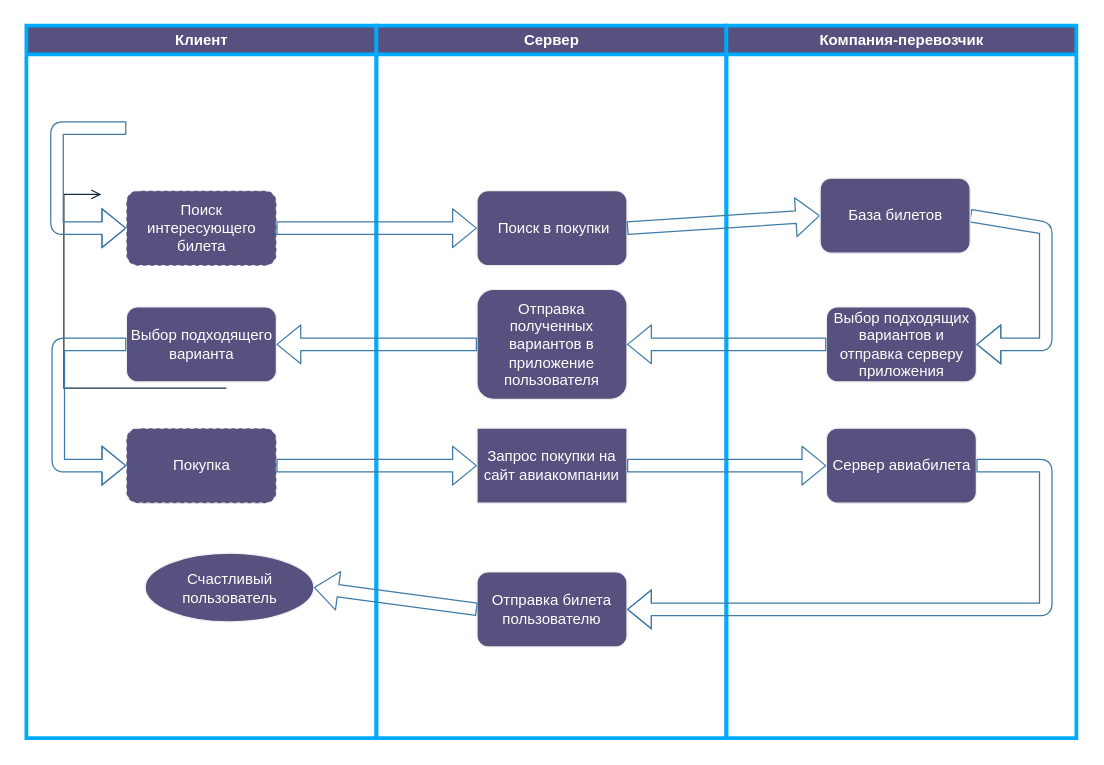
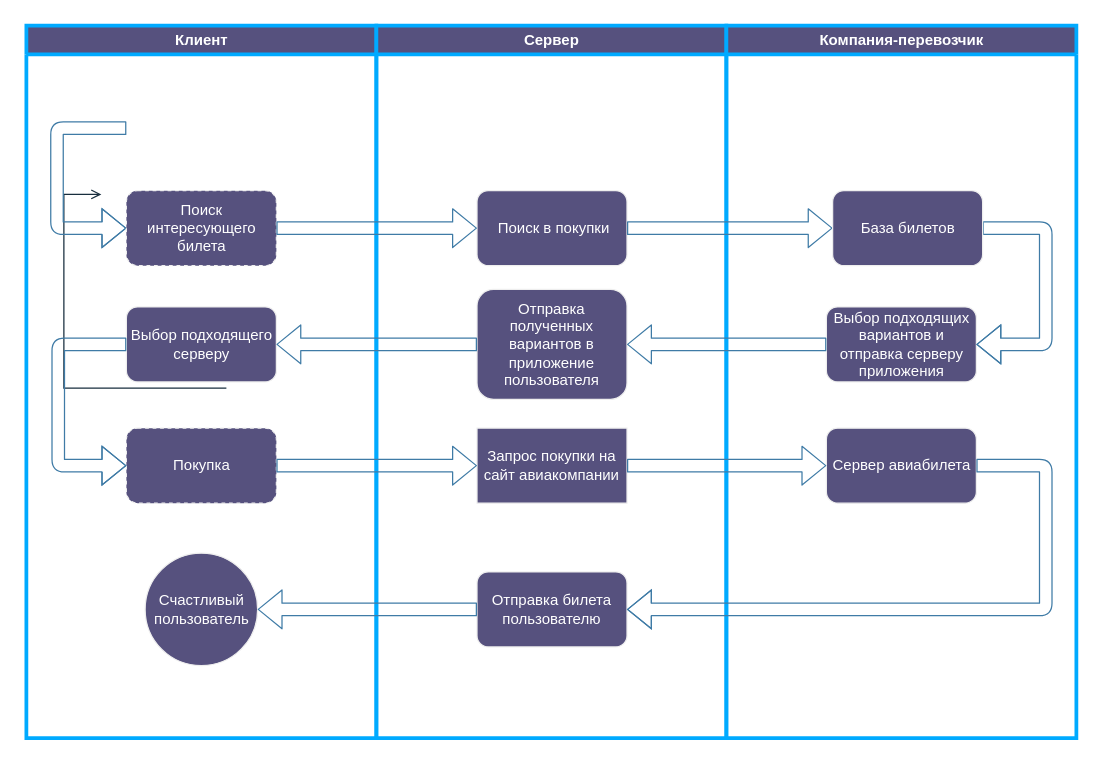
  <mxCell id="0" />
  <mxCell id="1" parent="0" />
  <mxCell id="2" value="Клиент" style="swimlane;whiteSpace=wrap;labelBackgroundColor=none;fillColor=#56517E;strokeColor=#00aaff;fontColor=#FFFFFF;strokeWidth=3;" parent="1" vertex="1"><mxGeometry x="20.5" y="20" width="280" height="570" as="geometry" /></mxCell>
  <mxCell id="3" value="" style="edgeStyle=elbowEdgeStyle;elbow=horizontal;strokeColor=#182E3E;endArrow=open;endFill=1;rounded=0;labelBackgroundColor=none;fontColor=default;" parent="2" edge="1"><mxGeometry width="100" height="100" relative="1" as="geometry"><mxPoint x="160" y="290" as="sourcePoint" /><mxPoint x="60" y="135" as="targetPoint" /><Array as="points"><mxPoint x="30" y="250" /></Array></mxGeometry></mxCell>
  <mxCell id="4" value="" style="shape=flexArrow;endArrow=block;html=1;rounded=1;entryX=0;entryY=0.5;entryDx=0;entryDy=0;endFill=0;labelBackgroundColor=none;strokeColor=#3f7ba6;fontColor=default;strokeWidth=1;shadow=0;flowAnimation=0;" edge="1" parent="2" target="16"><mxGeometry width="50" height="50" relative="1" as="geometry"><mxPoint x="80" y="82" as="sourcePoint" /><mxPoint x="80" y="182" as="targetPoint" /><Array as="points"><mxPoint x="24.5" y="82" /><mxPoint x="24.5" y="162" /></Array></mxGeometry></mxCell>
- <mxCell id="5" value="Выбор подходящего варианта" style="rounded=1;whiteSpace=wrap;html=1;labelBackgroundColor=none;fillColor=#56517E;strokeColor=#EEEEEE;fontColor=#FFFFFF;" vertex="1" parent="2"><mxGeometry x="80" y="225" width="120" height="60" as="geometry" /></mxCell>
+ <mxCell id="5" value="Выбор подходящего серверу" style="rounded=1;whiteSpace=wrap;html=1;labelBackgroundColor=none;fillColor=#56517E;strokeColor=#EEEEEE;fontColor=#FFFFFF;" vertex="1" parent="2"><mxGeometry x="80" y="225" width="120" height="60" as="geometry" /></mxCell>
  <mxCell id="6" value="Покупка" style="rounded=1;whiteSpace=wrap;html=1;labelBackgroundColor=none;fillColor=#56517E;strokeColor=#EEEEEE;fontColor=#FFFFFF;dashed=1;" vertex="1" parent="2"><mxGeometry x="80" y="322" width="120" height="60" as="geometry" /></mxCell>
  <mxCell id="7" value="" style="shape=flexArrow;endArrow=classic;html=1;rounded=1;exitX=0;exitY=0.5;exitDx=0;exitDy=0;entryX=0;entryY=0.5;entryDx=0;entryDy=0;labelBackgroundColor=none;strokeColor=#3f7ba6;fontColor=default;strokeWidth=1;shadow=0;flowAnimation=0;" edge="1" parent="2" source="5" target="6"><mxGeometry width="50" height="50" relative="1" as="geometry"><mxPoint x="-14.5" y="272" as="sourcePoint" /><mxPoint x="35.5" y="222" as="targetPoint" /><Array as="points"><mxPoint x="25.5" y="255" /><mxPoint x="25.5" y="352" /></Array></mxGeometry></mxCell>
- <mxCell id="8" value="Счастливый пользователь" style="ellipse;whiteSpace=wrap;html=1;aspect=fixed;fillColor=#56517E;strokeColor=#EEEEEE;labelBackgroundColor=none;fontColor=#FFFFFF;" vertex="1" parent="2"><mxGeometry x="95" y="422" width="135" height="55" as="geometry" /></mxCell>
+ <mxCell id="8" value="Счастливый пользователь" style="ellipse;whiteSpace=wrap;html=1;aspect=fixed;fillColor=#56517E;strokeColor=#EEEEEE;labelBackgroundColor=none;fontColor=#FFFFFF;" vertex="1" parent="2"><mxGeometry x="95" y="422" width="90" height="90" as="geometry" /></mxCell>
  <mxCell id="9" value="Сервер" style="swimlane;whiteSpace=wrap;labelBackgroundColor=none;fillColor=#56517E;strokeColor=#00aaff;fontColor=#FFFFFF;strokeWidth=3;" parent="1" vertex="1"><mxGeometry x="300.5" y="20" width="280" height="570" as="geometry" /></mxCell>
  <mxCell id="10" value="Отправка полученных вариантов в приложение пользователя" style="rounded=1;whiteSpace=wrap;html=1;labelBackgroundColor=none;fillColor=#56517E;strokeColor=#EEEEEE;fontColor=#FFFFFF;" vertex="1" parent="9"><mxGeometry x="80.5" y="211" width="120" height="88" as="geometry" /></mxCell>
  <mxCell id="11" value="Запрос покупки на сайт авиакомпании" style="whiteSpace=wrap;html=1;labelBackgroundColor=none;fillColor=#56517E;strokeColor=#EEEEEE;fontColor=#FFFFFF;rounded=0;" vertex="1" parent="9"><mxGeometry x="80.5" y="322" width="120" height="60" as="geometry" /></mxCell>
  <mxCell id="12" value="Отправка билета пользователю" style="rounded=1;whiteSpace=wrap;html=1;labelBackgroundColor=none;fillColor=#56517E;strokeColor=#EEEEEE;fontColor=#FFFFFF;" vertex="1" parent="9"><mxGeometry x="80.5" y="437" width="120" height="60" as="geometry" /></mxCell>
  <mxCell id="13" value="Компания-перевозчик" style="swimlane;whiteSpace=wrap;labelBackgroundColor=none;fillColor=#56517E;strokeColor=#00aaff;fontColor=#FFFFFF;strokeWidth=3;" parent="1" vertex="1"><mxGeometry x="580.5" y="20" width="280" height="570" as="geometry" /></mxCell>
  <mxCell id="14" value="Выбор подходящих вариантов и отправка серверу приложения" style="rounded=1;whiteSpace=wrap;html=1;labelBackgroundColor=none;fillColor=#56517E;strokeColor=#EEEEEE;fontColor=#FFFFFF;" vertex="1" parent="13"><mxGeometry x="80" y="225" width="120" height="60" as="geometry" /></mxCell>
  <mxCell id="15" value="" style="shape=flexArrow;endArrow=classic;html=1;rounded=1;exitX=1;exitY=0.5;exitDx=0;exitDy=0;entryX=1;entryY=0.5;entryDx=0;entryDy=0;labelBackgroundColor=none;strokeColor=#3f7ba6;fontColor=default;strokeWidth=1;shadow=0;flowAnimation=0;" edge="1" parent="13" source="19" target="14"><mxGeometry width="50" height="50" relative="1" as="geometry"><mxPoint x="225.5" y="172" as="sourcePoint" /><mxPoint x="275.5" y="122" as="targetPoint" /><Array as="points"><mxPoint x="255.5" y="162" /><mxPoint x="255.5" y="255" /></Array></mxGeometry></mxCell>
  <mxCell id="16" value="Поиск интересующего билета" style="rounded=1;whiteSpace=wrap;html=1;labelBackgroundColor=none;fillColor=#56517E;strokeColor=#EEEEEE;fontColor=#FFFFFF;dashed=1;" vertex="1" parent="13"><mxGeometry x="-480" y="132" width="120" height="60" as="geometry" /></mxCell>
  <mxCell id="17" value="&amp;nbsp;Поиск в покупки" style="rounded=1;whiteSpace=wrap;html=1;labelBackgroundColor=none;fillColor=#56517E;strokeColor=#EEEEEE;fontColor=#FFFFFF;" vertex="1" parent="13"><mxGeometry x="-199.5" y="132" width="120" height="60" as="geometry" /></mxCell>
  <mxCell id="18" value="" style="shape=flexArrow;endArrow=classic;html=1;rounded=1;entryX=0;entryY=0.5;entryDx=0;entryDy=0;exitX=1;exitY=0.5;exitDx=0;exitDy=0;labelBackgroundColor=none;strokeColor=#3f7ba6;fontColor=default;strokeWidth=1;shadow=0;flowAnimation=0;" edge="1" parent="13" source="17" target="19"><mxGeometry width="50" height="50" relative="1" as="geometry"><mxPoint x="-79.5" y="192" as="sourcePoint" /><mxPoint x="-29.5" y="142" as="targetPoint" /></mxGeometry></mxCell>
- <mxCell id="19" value="База билетов" style="rounded=1;whiteSpace=wrap;html=1;labelBackgroundColor=none;fillColor=#56517E;strokeColor=#EEEEEE;fontColor=#FFFFFF;" vertex="1" parent="13"><mxGeometry x="75" y="122" width="120" height="60" as="geometry" /></mxCell>
+ <mxCell id="19" value="База билетов" style="rounded=1;whiteSpace=wrap;html=1;labelBackgroundColor=none;fillColor=#56517E;strokeColor=#EEEEEE;fontColor=#FFFFFF;" vertex="1" parent="13"><mxGeometry x="85" y="132" width="120" height="60" as="geometry" /></mxCell>
  <mxCell id="20" value="" style="shape=flexArrow;endArrow=classic;html=1;rounded=1;entryX=0;entryY=0.5;entryDx=0;entryDy=0;exitX=1;exitY=0.5;exitDx=0;exitDy=0;labelBackgroundColor=none;strokeColor=#3f7ba6;fontColor=default;strokeWidth=1;shadow=0;flowAnimation=0;" edge="1" parent="13" source="16" target="17"><mxGeometry width="50" height="50" relative="1" as="geometry"><mxPoint x="-360" y="182" as="sourcePoint" /><mxPoint x="-310" y="132" as="targetPoint" /></mxGeometry></mxCell>
  <mxCell id="21" value="Сервер авиабилета" style="rounded=1;whiteSpace=wrap;html=1;labelBackgroundColor=none;fillColor=#56517E;strokeColor=#EEEEEE;fontColor=#FFFFFF;" vertex="1" parent="13"><mxGeometry x="80" y="322" width="120" height="60" as="geometry" /></mxCell>
  <mxCell id="22" value="" style="shape=flexArrow;endArrow=classic;html=1;rounded=1;exitX=0;exitY=0.5;exitDx=0;exitDy=0;entryX=1;entryY=0.5;entryDx=0;entryDy=0;labelBackgroundColor=none;strokeColor=#3f7ba6;fontColor=default;strokeWidth=1;shadow=0;flowAnimation=0;" edge="1" parent="1" source="14" target="10"><mxGeometry width="50" height="50" relative="1" as="geometry"><mxPoint x="386" y="302" as="sourcePoint" /><mxPoint x="436" y="252" as="targetPoint" /></mxGeometry></mxCell>
  <mxCell id="23" value="" style="shape=flexArrow;endArrow=classic;html=1;rounded=1;exitX=0;exitY=0.5;exitDx=0;exitDy=0;entryX=1;entryY=0.5;entryDx=0;entryDy=0;labelBackgroundColor=none;strokeColor=#3f7ba6;fontColor=default;strokeWidth=1;shadow=0;flowAnimation=0;" edge="1" parent="1" source="10" target="5"><mxGeometry width="50" height="50" relative="1" as="geometry"><mxPoint x="386" y="302" as="sourcePoint" /><mxPoint x="436" y="252" as="targetPoint" /></mxGeometry></mxCell>
  <mxCell id="24" value="" style="shape=flexArrow;endArrow=classic;html=1;rounded=1;exitX=1;exitY=0.5;exitDx=0;exitDy=0;entryX=0;entryY=0.5;entryDx=0;entryDy=0;labelBackgroundColor=none;strokeColor=#3f7ba6;fontColor=default;strokeWidth=1;shadow=0;flowAnimation=0;" edge="1" parent="1" source="6" target="11"><mxGeometry width="50" height="50" relative="1" as="geometry"><mxPoint x="386" y="302" as="sourcePoint" /><mxPoint x="436" y="252" as="targetPoint" /></mxGeometry></mxCell>
  <mxCell id="25" value="" style="shape=flexArrow;endArrow=classic;html=1;rounded=1;exitX=1;exitY=0.5;exitDx=0;exitDy=0;entryX=0;entryY=0.5;entryDx=0;entryDy=0;labelBackgroundColor=none;strokeColor=#3f7ba6;fontColor=default;strokeWidth=1;shadow=0;flowAnimation=0;" edge="1" parent="1" source="11" target="21"><mxGeometry width="50" height="50" relative="1" as="geometry"><mxPoint x="386" y="302" as="sourcePoint" /><mxPoint x="436" y="252" as="targetPoint" /></mxGeometry></mxCell>
  <mxCell id="26" value="" style="shape=flexArrow;endArrow=classic;html=1;rounded=1;exitX=0;exitY=0.5;exitDx=0;exitDy=0;entryX=1;entryY=0.5;entryDx=0;entryDy=0;labelBackgroundColor=none;strokeColor=#3f7ba6;fontColor=default;strokeWidth=1;shadow=0;flowAnimation=0;" edge="1" parent="1" source="12" target="8"><mxGeometry width="50" height="50" relative="1" as="geometry"><mxPoint x="386" y="302" as="sourcePoint" /><mxPoint x="436" y="252" as="targetPoint" /></mxGeometry></mxCell>
  <mxCell id="27" value="" style="shape=flexArrow;endArrow=classic;html=1;rounded=1;exitX=1;exitY=0.5;exitDx=0;exitDy=0;entryX=1;entryY=0.5;entryDx=0;entryDy=0;labelBackgroundColor=none;strokeColor=#3f7ba6;fontColor=default;strokeWidth=1;shadow=0;flowAnimation=0;" edge="1" parent="1" source="21" target="12"><mxGeometry width="50" height="50" relative="1" as="geometry"><mxPoint x="386" y="302" as="sourcePoint" /><mxPoint x="436" y="252" as="targetPoint" /><Array as="points"><mxPoint x="836" y="372" /><mxPoint x="836" y="487" /></Array></mxGeometry></mxCell>
